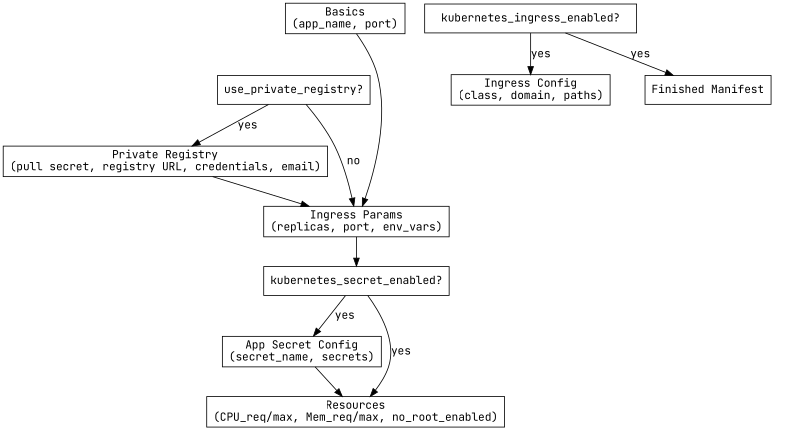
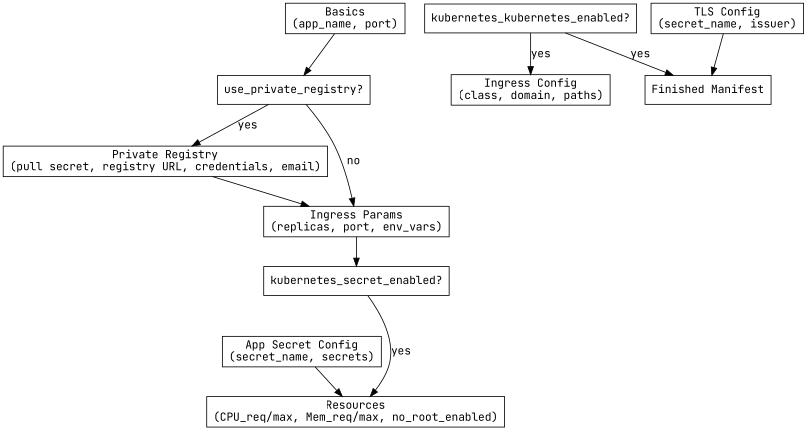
  digraph {
    fontname="JetBrains Mono"
    rankdir=TB
    node [fontname="JetBrains Mono" shape=box]
    edge [fontname="JetBrains Mono"]
    n1 [label="Basics\n(app_name, port)"]
    n2 [label="use_private_registry?"]
    n3 [label="Private Registry\n(pull secret, registry URL, credentials, email)"]
    n4 [label="Ingress Params\n(replicas, port, env_vars)"]
    n5 [label="kubernetes_secret_enabled?"]
    n6 [label="App Secret Config\n(secret_name, secrets)"]
    n7 [label="Resources\n(CPU_req/max, Mem_req/max, no_root_enabled)"]
-   n8 [label="kubernetes_ingress_enabled?"]
+   n8 [label="kubernetes_kubernetes_enabled?"]
    n9 [label="Ingress Config\n(class, domain, paths)"]
    n10 [label="Finished Manifest"]
-   n1 -> n4
+   n11 [label="TLS Config\n(secret_name, issuer)"]
+   n1 -> n2
    n2 -> n3 [label=yes]
    n2 -> n4 [label=no]
    n3 -> n4
    n4 -> n5
-   n5 -> n6 [label=yes]
    n5 -> n7 [label=yes]
    n6 -> n7
    n8 -> n9 [label=yes]
    n8 -> n10 [label=yes]
+   n11 -> n10
  }
